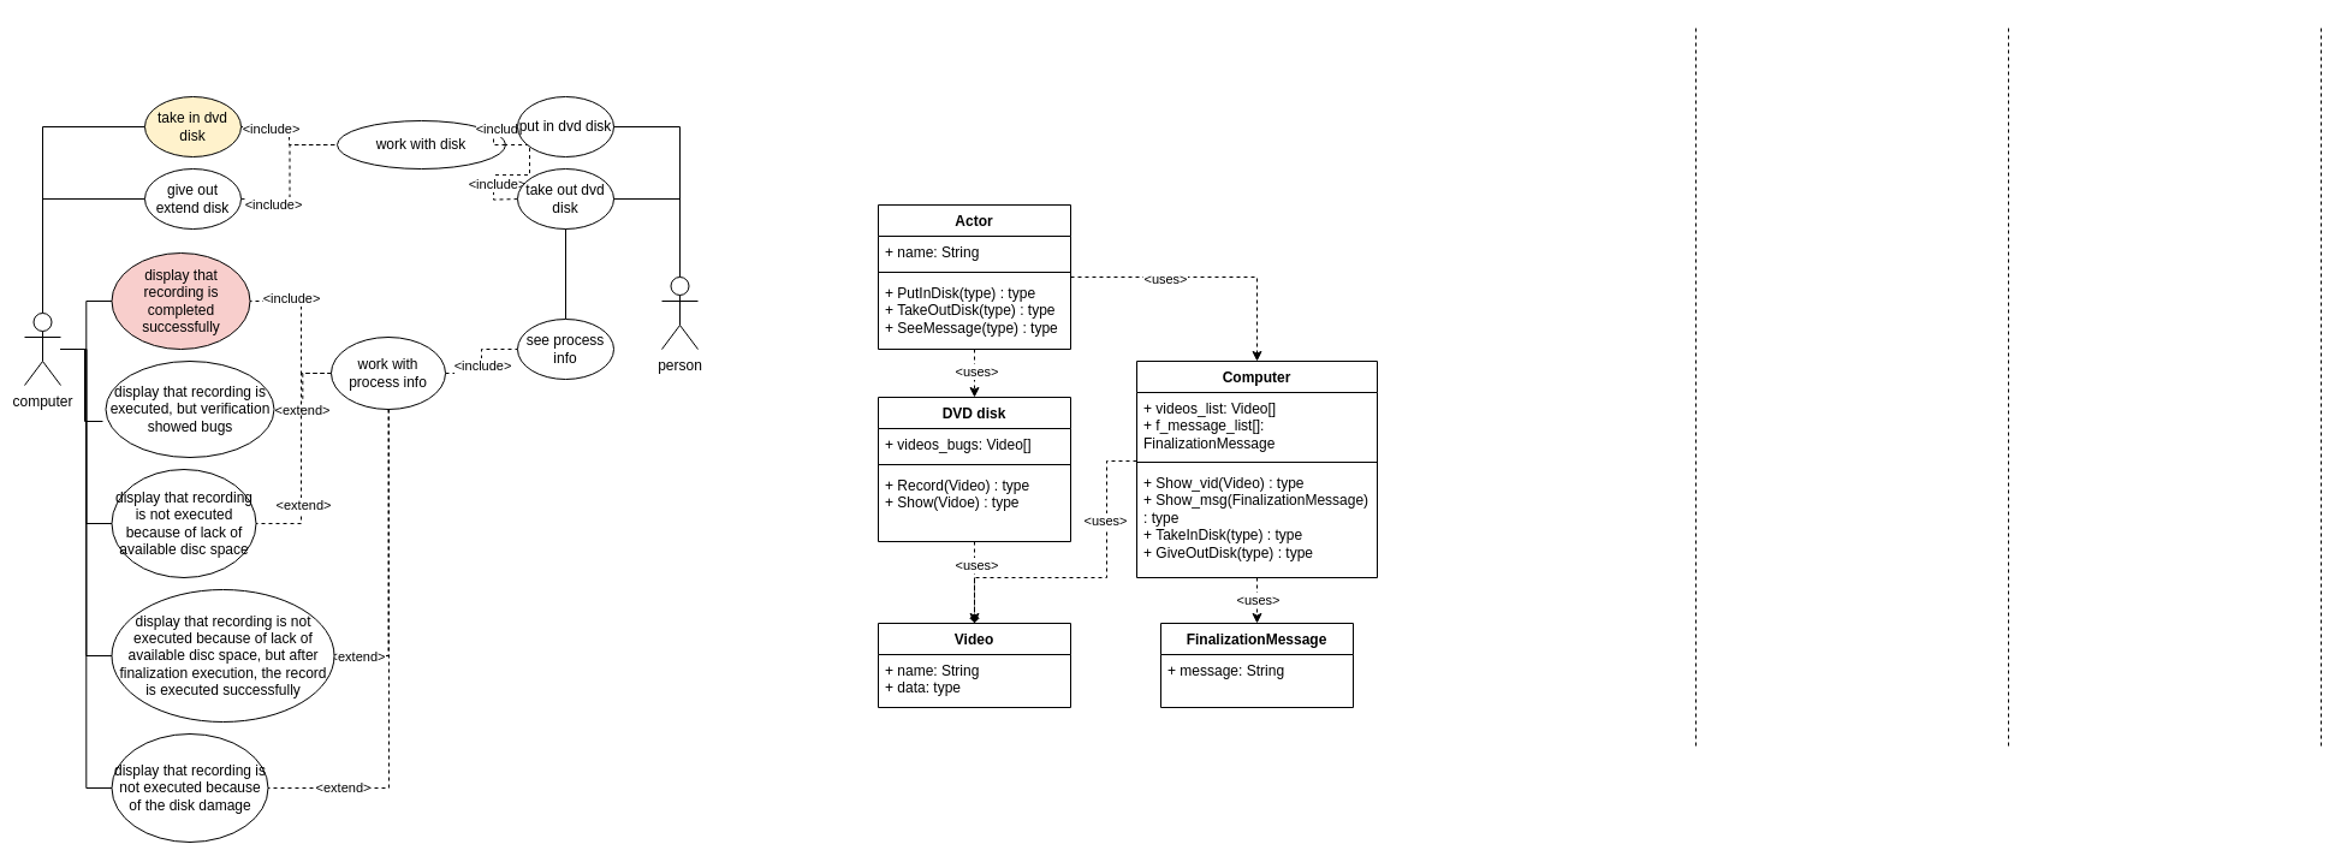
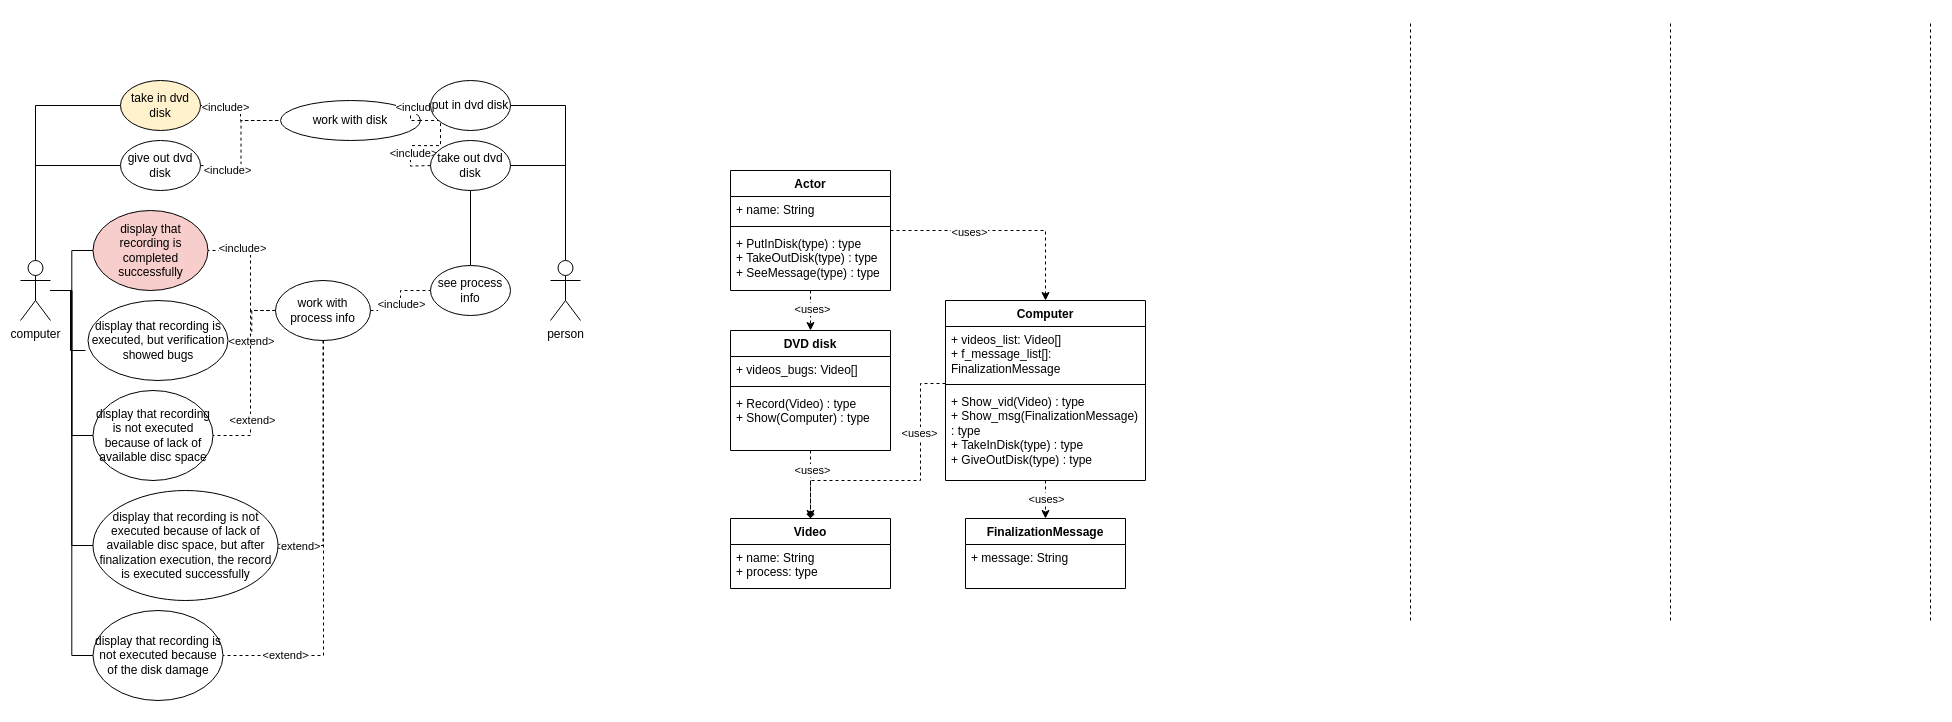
  <mxCell id="0" />
  <mxCell id="1" parent="0" />
  <mxCell id="2" style="edgeStyle=orthogonalEdgeStyle;rounded=0;orthogonalLoop=1;jettySize=auto;html=1;entryX=0;entryY=0.5;entryDx=0;entryDy=0;endArrow=none;endFill=0;" parent="1" source="8" target="12" edge="1"><mxGeometry relative="1" as="geometry"><Array as="points"><mxPoint x="35" y="105" /></Array></mxGeometry></mxCell>
  <mxCell id="3" style="edgeStyle=orthogonalEdgeStyle;rounded=0;orthogonalLoop=1;jettySize=auto;html=1;entryX=0;entryY=0.5;entryDx=0;entryDy=0;endArrow=none;endFill=0;" parent="1" source="8" target="15" edge="1"><mxGeometry relative="1" as="geometry"><Array as="points"><mxPoint x="35" y="165" /></Array></mxGeometry></mxCell>
  <mxCell id="4" style="edgeStyle=orthogonalEdgeStyle;rounded=0;orthogonalLoop=1;jettySize=auto;html=1;entryX=0;entryY=0.5;entryDx=0;entryDy=0;endArrow=none;endFill=0;" parent="1" source="8" target="39" edge="1"><mxGeometry relative="1" as="geometry" /></mxCell>
  <mxCell id="5" style="edgeStyle=orthogonalEdgeStyle;rounded=0;orthogonalLoop=1;jettySize=auto;html=1;entryX=0;entryY=0.5;entryDx=0;entryDy=0;endArrow=none;endFill=0;" parent="1" source="8" target="40" edge="1"><mxGeometry relative="1" as="geometry" /></mxCell>
  <mxCell id="6" style="edgeStyle=orthogonalEdgeStyle;rounded=0;orthogonalLoop=1;jettySize=auto;html=1;entryX=0;entryY=0.5;entryDx=0;entryDy=0;endArrow=none;endFill=0;" parent="1" source="8" target="41" edge="1"><mxGeometry relative="1" as="geometry" /></mxCell>
  <mxCell id="7" style="edgeStyle=orthogonalEdgeStyle;rounded=0;orthogonalLoop=1;jettySize=auto;html=1;entryX=0;entryY=0.5;entryDx=0;entryDy=0;endArrow=none;endFill=0;" parent="1" source="8" target="38" edge="1"><mxGeometry relative="1" as="geometry" /></mxCell>
  <mxCell id="8" value="computer" style="shape=umlActor;verticalLabelPosition=bottom;verticalAlign=top;html=1;outlineConnect=0;" parent="1" vertex="1"><mxGeometry x="20" y="260" width="30" height="60" as="geometry" /></mxCell>
  <mxCell id="9" value="work with disk" style="ellipse;whiteSpace=wrap;html=1;" parent="1" vertex="1"><mxGeometry x="280" y="100" width="140" height="40" as="geometry" /></mxCell>
  <mxCell id="10" style="edgeStyle=orthogonalEdgeStyle;rounded=0;orthogonalLoop=1;jettySize=auto;html=1;entryX=0;entryY=0.5;entryDx=0;entryDy=0;endArrow=none;endFill=0;dashed=1;" parent="1" source="12" target="9" edge="1"><mxGeometry relative="1" as="geometry" /></mxCell>
  <mxCell id="11" value="&amp;lt;include&amp;gt;" style="edgeLabel;html=1;align=center;verticalAlign=middle;resizable=0;points=[];" parent="10" vertex="1" connectable="0"><mxGeometry x="-0.486" y="-1" relative="1" as="geometry"><mxPoint as="offset" /></mxGeometry></mxCell>
  <mxCell id="12" value="take in dvd disk" style="ellipse;whiteSpace=wrap;html=1;fillColor=#fff2cc;" parent="1" vertex="1"><mxGeometry x="120" y="80" width="80" height="50" as="geometry" /></mxCell>
  <mxCell id="13" style="edgeStyle=orthogonalEdgeStyle;rounded=0;orthogonalLoop=1;jettySize=auto;html=1;entryX=0;entryY=0.5;entryDx=0;entryDy=0;endArrow=none;endFill=0;dashed=1;" parent="1" target="9" edge="1"><mxGeometry relative="1" as="geometry"><mxPoint x="200" y="165.059" as="sourcePoint" /></mxGeometry></mxCell>
  <mxCell id="14" value="&amp;lt;include&amp;gt;" style="edgeLabel;html=1;align=center;verticalAlign=middle;resizable=0;points=[];" parent="13" vertex="1" connectable="0"><mxGeometry x="-0.565" y="-4" relative="1" as="geometry"><mxPoint as="offset" /></mxGeometry></mxCell>
- <mxCell id="15" value="give out extend disk" style="ellipse;whiteSpace=wrap;html=1;" parent="1" vertex="1"><mxGeometry x="120" y="140" width="80" height="50" as="geometry" /></mxCell>
+ <mxCell id="15" value="give out dvd disk" style="ellipse;whiteSpace=wrap;html=1;" parent="1" vertex="1"><mxGeometry x="120" y="140" width="80" height="50" as="geometry" /></mxCell>
  <mxCell id="16" style="edgeStyle=orthogonalEdgeStyle;rounded=0;orthogonalLoop=1;jettySize=auto;html=1;entryX=1;entryY=0.5;entryDx=0;entryDy=0;endArrow=none;endFill=0;dashed=1;" parent="1" target="9" edge="1"><mxGeometry relative="1" as="geometry"><mxPoint x="430" y="165.059" as="sourcePoint" /></mxGeometry></mxCell>
  <mxCell id="17" value="&amp;lt;include&amp;gt;" style="edgeLabel;html=1;align=center;verticalAlign=middle;resizable=0;points=[];" parent="16" vertex="1" connectable="0"><mxGeometry x="-0.432" y="-2" relative="1" as="geometry"><mxPoint as="offset" /></mxGeometry></mxCell>
  <mxCell id="18" value="take out dvd disk" style="ellipse;whiteSpace=wrap;html=1;" parent="1" vertex="1"><mxGeometry x="430" y="140" width="80" height="50" as="geometry" /></mxCell>
  <mxCell id="19" style="edgeStyle=orthogonalEdgeStyle;rounded=0;orthogonalLoop=1;jettySize=auto;html=1;entryX=1;entryY=0.5;entryDx=0;entryDy=0;endArrow=none;endFill=0;dashed=1;" parent="1" source="21" target="9" edge="1"><mxGeometry relative="1" as="geometry" /></mxCell>
  <mxCell id="20" value="&amp;lt;include&amp;gt;" style="edgeLabel;html=1;align=center;verticalAlign=middle;resizable=0;points=[];" parent="19" vertex="1" connectable="0"><mxGeometry x="-0.459" y="1" relative="1" as="geometry"><mxPoint as="offset" /></mxGeometry></mxCell>
  <mxCell id="21" value="put in dvd disk" style="ellipse;whiteSpace=wrap;html=1;" parent="1" vertex="1"><mxGeometry x="430" y="80" width="80" height="50" as="geometry" /></mxCell>
  <mxCell id="22" style="edgeStyle=orthogonalEdgeStyle;rounded=0;orthogonalLoop=1;jettySize=auto;html=1;entryX=1;entryY=0.5;entryDx=0;entryDy=0;endArrow=none;endFill=0;" parent="1" source="24" target="21" edge="1"><mxGeometry relative="1" as="geometry"><Array as="points"><mxPoint x="565" y="105" /></Array></mxGeometry></mxCell>
  <mxCell id="23" style="edgeStyle=orthogonalEdgeStyle;rounded=0;orthogonalLoop=1;jettySize=auto;html=1;entryX=1;entryY=0.5;entryDx=0;entryDy=0;endArrow=none;endFill=0;" parent="1" source="24" target="18" edge="1"><mxGeometry relative="1" as="geometry"><Array as="points"><mxPoint x="565" y="165" /></Array></mxGeometry></mxCell>
- <mxCell id="24" value="person" style="shape=umlActor;verticalLabelPosition=bottom;verticalAlign=top;html=1;outlineConnect=0;" parent="1" vertex="1"><mxGeometry x="550" y="230" width="30" height="60" as="geometry" /></mxCell>
+ <mxCell id="24" value="person" style="shape=umlActor;verticalLabelPosition=bottom;verticalAlign=top;html=1;outlineConnect=0;" parent="1" vertex="1"><mxGeometry x="550" y="260" width="30" height="60" as="geometry" /></mxCell>
  <mxCell id="25" style="edgeStyle=orthogonalEdgeStyle;rounded=0;orthogonalLoop=1;jettySize=auto;html=1;entryX=0;entryY=0.5;entryDx=0;entryDy=0;endArrow=none;endFill=0;dashed=1;" parent="1" source="37" target="44" edge="1"><mxGeometry relative="1" as="geometry" /></mxCell>
  <mxCell id="26" value="&amp;lt;include&amp;gt;" style="edgeLabel;html=1;align=center;verticalAlign=middle;resizable=0;points=[];" parent="25" vertex="1" connectable="0"><mxGeometry x="-0.085" relative="1" as="geometry"><mxPoint as="offset" /></mxGeometry></mxCell>
  <mxCell id="27" style="edgeStyle=orthogonalEdgeStyle;rounded=0;orthogonalLoop=1;jettySize=auto;html=1;entryX=1;entryY=0.5;entryDx=0;entryDy=0;endArrow=none;endFill=0;dashed=1;" parent="1" source="37" target="38" edge="1"><mxGeometry relative="1" as="geometry"><Array as="points"><mxPoint x="250" y="310" /><mxPoint x="250" y="250" /></Array></mxGeometry></mxCell>
  <mxCell id="28" value="&amp;lt;include&amp;gt;" style="edgeLabel;html=1;align=center;verticalAlign=middle;resizable=0;points=[];" parent="27" vertex="1" connectable="0"><mxGeometry x="0.486" y="-3" relative="1" as="geometry"><mxPoint x="1" as="offset" /></mxGeometry></mxCell>
  <mxCell id="29" style="edgeStyle=orthogonalEdgeStyle;rounded=0;orthogonalLoop=1;jettySize=auto;html=1;entryX=1;entryY=0.5;entryDx=0;entryDy=0;endArrow=none;endFill=0;dashed=1;" parent="1" source="37" target="42" edge="1"><mxGeometry relative="1" as="geometry" /></mxCell>
  <mxCell id="30" value="&amp;lt;extend&amp;gt;" style="edgeLabel;html=1;align=center;verticalAlign=middle;resizable=0;points=[];" parent="29" vertex="1" connectable="0"><mxGeometry x="0.611" y="5" relative="1" as="geometry"><mxPoint x="7" y="-5" as="offset" /></mxGeometry></mxCell>
  <mxCell id="31" style="edgeStyle=orthogonalEdgeStyle;rounded=0;orthogonalLoop=1;jettySize=auto;html=1;entryX=1;entryY=0.5;entryDx=0;entryDy=0;endArrow=none;endFill=0;dashed=1;" parent="1" source="37" target="39" edge="1"><mxGeometry relative="1" as="geometry"><Array as="points"><mxPoint x="250" y="310" /><mxPoint x="250" y="435" /></Array></mxGeometry></mxCell>
  <mxCell id="32" value="&amp;lt;extend&amp;gt;" style="edgeLabel;html=1;align=center;verticalAlign=middle;resizable=0;points=[];" parent="31" vertex="1" connectable="0"><mxGeometry x="0.426" y="1" relative="1" as="geometry"><mxPoint as="offset" /></mxGeometry></mxCell>
  <mxCell id="33" style="edgeStyle=orthogonalEdgeStyle;rounded=0;orthogonalLoop=1;jettySize=auto;html=1;entryX=1;entryY=0.5;entryDx=0;entryDy=0;endArrow=none;endFill=0;dashed=1;" parent="1" source="37" target="40" edge="1"><mxGeometry relative="1" as="geometry" /></mxCell>
  <mxCell id="34" value="&amp;lt;extend&amp;gt;" style="edgeLabel;html=1;align=center;verticalAlign=middle;resizable=0;points=[];" parent="33" vertex="1" connectable="0"><mxGeometry x="0.846" relative="1" as="geometry"><mxPoint as="offset" /></mxGeometry></mxCell>
  <mxCell id="35" style="edgeStyle=orthogonalEdgeStyle;rounded=0;orthogonalLoop=1;jettySize=auto;html=1;entryX=1;entryY=0.5;entryDx=0;entryDy=0;endArrow=none;endFill=0;dashed=1;" parent="1" target="41" edge="1"><mxGeometry relative="1" as="geometry"><mxPoint x="323" y="340" as="sourcePoint" /><Array as="points"><mxPoint x="323" y="655" /></Array></mxGeometry></mxCell>
  <mxCell id="36" value="&amp;lt;extend&amp;gt;" style="edgeLabel;html=1;align=center;verticalAlign=middle;resizable=0;points=[];" parent="35" vertex="1" connectable="0"><mxGeometry x="0.705" y="-1" relative="1" as="geometry"><mxPoint as="offset" /></mxGeometry></mxCell>
  <mxCell id="37" value="work with process info" style="ellipse;whiteSpace=wrap;html=1;" parent="1" vertex="1"><mxGeometry x="275" y="280" width="95" height="60" as="geometry" /></mxCell>
  <mxCell id="38" value="display that recording is completed successfully" style="ellipse;whiteSpace=wrap;html=1;fillColor=#f8cecc;" parent="1" vertex="1"><mxGeometry x="92.5" y="210" width="115" height="80" as="geometry" /></mxCell>
  <mxCell id="39" value="display that recording is not executed because of lack of available disc space" style="ellipse;whiteSpace=wrap;html=1;" parent="1" vertex="1"><mxGeometry x="92.5" y="390" width="120" height="90" as="geometry" /></mxCell>
  <mxCell id="40" value="display that recording is not executed because of lack of available disc space, but after finalization execution, the record is executed successfully" style="ellipse;whiteSpace=wrap;html=1;" parent="1" vertex="1"><mxGeometry x="92.5" y="490" width="185" height="110" as="geometry" /></mxCell>
  <mxCell id="41" value="display that recording is not executed because of the disk damage" style="ellipse;whiteSpace=wrap;html=1;" parent="1" vertex="1"><mxGeometry x="92.5" y="610" width="130" height="90" as="geometry" /></mxCell>
  <mxCell id="42" value="display that recording is executed, but verification showed bugs" style="ellipse;whiteSpace=wrap;html=1;" parent="1" vertex="1"><mxGeometry x="87.5" y="300" width="140" height="80" as="geometry" /></mxCell>
  <mxCell id="43" style="edgeStyle=orthogonalEdgeStyle;rounded=0;orthogonalLoop=1;jettySize=auto;html=1;endArrow=none;endFill=0;" parent="1" source="44" target="18" edge="1"><mxGeometry relative="1" as="geometry" /></mxCell>
  <mxCell id="44" value="see process info" style="ellipse;whiteSpace=wrap;html=1;" parent="1" vertex="1"><mxGeometry x="430" y="265" width="80" height="50" as="geometry" /></mxCell>
  <mxCell id="45" style="edgeStyle=orthogonalEdgeStyle;rounded=0;orthogonalLoop=1;jettySize=auto;html=1;entryX=-0.018;entryY=0.625;entryDx=0;entryDy=0;entryPerimeter=0;endArrow=none;endFill=0;" parent="1" source="8" target="42" edge="1"><mxGeometry relative="1" as="geometry"><Array as="points"><mxPoint x="70" y="290" /><mxPoint x="70" y="350" /></Array></mxGeometry></mxCell>
  <mxCell id="46" style="edgeStyle=orthogonalEdgeStyle;rounded=0;orthogonalLoop=1;jettySize=auto;html=1;entryX=0.5;entryY=0;entryDx=0;entryDy=0;dashed=1;endArrow=diamond;" parent="1" source="48" target="52" edge="1"><mxGeometry relative="1" as="geometry" /></mxCell>
  <mxCell id="47" value="&amp;lt;uses&amp;gt;" style="edgeLabel;html=1;align=center;verticalAlign=middle;resizable=0;points=[];" parent="46" vertex="1" connectable="0"><mxGeometry x="-0.082" y="1" relative="1" as="geometry"><mxPoint y="-12" as="offset" /></mxGeometry></mxCell>
  <mxCell id="48" value="DVD disk" style="swimlane;fontStyle=1;align=center;verticalAlign=top;childLayout=stackLayout;horizontal=1;startSize=26;horizontalStack=0;resizeParent=1;resizeParentMax=0;resizeLast=0;collapsible=1;marginBottom=0;whiteSpace=wrap;html=1;" parent="1" vertex="1"><mxGeometry x="730" y="330" width="160" height="120" as="geometry" /></mxCell>
  <mxCell id="49" value="+ videos_bugs: Video[]" style="text;strokeColor=none;fillColor=none;align=left;verticalAlign=top;spacingLeft=4;spacingRight=4;overflow=hidden;rotatable=0;points=[[0,0.5],[1,0.5]];portConstraint=eastwest;whiteSpace=wrap;html=1;" parent="48" vertex="1"><mxGeometry y="26" width="160" height="26" as="geometry" /></mxCell>
  <mxCell id="50" value="" style="line;strokeWidth=1;fillColor=none;align=left;verticalAlign=middle;spacingTop=-1;spacingLeft=3;spacingRight=3;rotatable=0;labelPosition=right;points=[];portConstraint=eastwest;strokeColor=inherit;" parent="48" vertex="1"><mxGeometry y="52" width="160" height="8" as="geometry" /></mxCell>
- <mxCell id="51" value="+ Record(Video) : type&lt;br&gt;+ Show(Vidoe) : type" style="text;strokeColor=none;fillColor=none;align=left;verticalAlign=top;spacingLeft=4;spacingRight=4;overflow=hidden;rotatable=0;points=[[0,0.5],[1,0.5]];portConstraint=eastwest;whiteSpace=wrap;html=1;" parent="48" vertex="1"><mxGeometry y="60" width="160" height="60" as="geometry" /></mxCell>
+ <mxCell id="51" value="+ Record(Video) : type&lt;br&gt;+ Show(Computer) : type" style="text;strokeColor=none;fillColor=none;align=left;verticalAlign=top;spacingLeft=4;spacingRight=4;overflow=hidden;rotatable=0;points=[[0,0.5],[1,0.5]];portConstraint=eastwest;whiteSpace=wrap;html=1;" parent="48" vertex="1"><mxGeometry y="60" width="160" height="60" as="geometry" /></mxCell>
  <mxCell id="52" value="Video" style="swimlane;fontStyle=1;align=center;verticalAlign=top;childLayout=stackLayout;horizontal=1;startSize=26;horizontalStack=0;resizeParent=1;resizeParentMax=0;resizeLast=0;collapsible=1;marginBottom=0;whiteSpace=wrap;html=1;" parent="1" vertex="1"><mxGeometry x="730" y="518" width="160" height="70" as="geometry" /></mxCell>
- <mxCell id="53" value="+ name: String&lt;br&gt;+ data: type" style="text;strokeColor=none;fillColor=none;align=left;verticalAlign=top;spacingLeft=4;spacingRight=4;overflow=hidden;rotatable=0;points=[[0,0.5],[1,0.5]];portConstraint=eastwest;whiteSpace=wrap;html=1;" parent="52" vertex="1"><mxGeometry y="26" width="160" height="44" as="geometry" /></mxCell>
+ <mxCell id="53" value="+ name: String&lt;br&gt;+ process: type" style="text;strokeColor=none;fillColor=none;align=left;verticalAlign=top;spacingLeft=4;spacingRight=4;overflow=hidden;rotatable=0;points=[[0,0.5],[1,0.5]];portConstraint=eastwest;whiteSpace=wrap;html=1;" parent="52" vertex="1"><mxGeometry y="26" width="160" height="44" as="geometry" /></mxCell>
  <mxCell id="54" style="edgeStyle=orthogonalEdgeStyle;rounded=0;orthogonalLoop=1;jettySize=auto;html=1;entryX=0.5;entryY=0;entryDx=0;entryDy=0;dashed=1;" parent="1" source="58" target="62" edge="1"><mxGeometry relative="1" as="geometry" /></mxCell>
  <mxCell id="55" value="&amp;lt;uses&amp;gt;" style="edgeLabel;html=1;align=center;verticalAlign=middle;resizable=0;points=[];" parent="54" vertex="1" connectable="0"><mxGeometry x="-0.145" relative="1" as="geometry"><mxPoint as="offset" /></mxGeometry></mxCell>
  <mxCell id="56" style="edgeStyle=orthogonalEdgeStyle;rounded=0;orthogonalLoop=1;jettySize=auto;html=1;entryX=0.5;entryY=0;entryDx=0;entryDy=0;exitX=0;exitY=0.5;exitDx=0;exitDy=0;dashed=1;" parent="1" source="59" target="52" edge="1"><mxGeometry relative="1" as="geometry"><Array as="points"><mxPoint x="920" y="383" /><mxPoint x="920" y="480" /><mxPoint x="810" y="480" /></Array></mxGeometry></mxCell>
  <mxCell id="57" value="&amp;lt;uses&amp;gt;" style="edgeLabel;html=1;align=center;verticalAlign=middle;resizable=0;points=[];" parent="56" vertex="1" connectable="0"><mxGeometry x="-0.304" y="-2" relative="1" as="geometry"><mxPoint as="offset" /></mxGeometry></mxCell>
  <mxCell id="58" value="Computer" style="swimlane;fontStyle=1;align=center;verticalAlign=top;childLayout=stackLayout;horizontal=1;startSize=26;horizontalStack=0;resizeParent=1;resizeParentMax=0;resizeLast=0;collapsible=1;marginBottom=0;whiteSpace=wrap;html=1;" parent="1" vertex="1"><mxGeometry x="945" y="300" width="200" height="180" as="geometry" /></mxCell>
  <mxCell id="59" value="+ videos_list: Video[]&lt;br&gt;+ f_message_list[]:&amp;nbsp;&lt;br&gt;FinalizationMessage" style="text;strokeColor=none;fillColor=none;align=left;verticalAlign=top;spacingLeft=4;spacingRight=4;overflow=hidden;rotatable=0;points=[[0,0.5],[1,0.5]];portConstraint=eastwest;whiteSpace=wrap;html=1;" parent="58" vertex="1"><mxGeometry y="26" width="200" height="54" as="geometry" /></mxCell>
  <mxCell id="60" value="" style="line;strokeWidth=1;fillColor=none;align=left;verticalAlign=middle;spacingTop=-1;spacingLeft=3;spacingRight=3;rotatable=0;labelPosition=right;points=[];portConstraint=eastwest;strokeColor=inherit;" parent="58" vertex="1"><mxGeometry y="80" width="200" height="8" as="geometry" /></mxCell>
  <mxCell id="61" value="+ Show_vid(Video) : type&lt;br&gt;+ Show_msg(FinalizationMessage) : type&lt;br&gt;+ TakeInDisk(type) : type&lt;br&gt;+ GiveOutDisk(type) : type" style="text;strokeColor=none;fillColor=none;align=left;verticalAlign=top;spacingLeft=4;spacingRight=4;overflow=hidden;rotatable=0;points=[[0,0.5],[1,0.5]];portConstraint=eastwest;whiteSpace=wrap;html=1;" parent="58" vertex="1"><mxGeometry y="88" width="200" height="92" as="geometry" /></mxCell>
  <mxCell id="62" value="FinalizationMessage" style="swimlane;fontStyle=1;align=center;verticalAlign=top;childLayout=stackLayout;horizontal=1;startSize=26;horizontalStack=0;resizeParent=1;resizeParentMax=0;resizeLast=0;collapsible=1;marginBottom=0;whiteSpace=wrap;html=1;" parent="1" vertex="1"><mxGeometry x="965" y="518" width="160" height="70" as="geometry" /></mxCell>
  <mxCell id="63" value="+ message: String" style="text;strokeColor=none;fillColor=none;align=left;verticalAlign=top;spacingLeft=4;spacingRight=4;overflow=hidden;rotatable=0;points=[[0,0.5],[1,0.5]];portConstraint=eastwest;whiteSpace=wrap;html=1;" parent="62" vertex="1"><mxGeometry y="26" width="160" height="44" as="geometry" /></mxCell>
  <mxCell id="64" style="edgeStyle=orthogonalEdgeStyle;rounded=0;orthogonalLoop=1;jettySize=auto;html=1;entryX=0.5;entryY=0;entryDx=0;entryDy=0;dashed=1;" parent="1" source="68" target="48" edge="1"><mxGeometry relative="1" as="geometry" /></mxCell>
  <mxCell id="65" value="&amp;lt;uses&amp;gt;" style="edgeLabel;html=1;align=center;verticalAlign=middle;resizable=0;points=[];" parent="64" vertex="1" connectable="0"><mxGeometry x="-0.076" y="1" relative="1" as="geometry"><mxPoint as="offset" /></mxGeometry></mxCell>
  <mxCell id="66" style="edgeStyle=orthogonalEdgeStyle;rounded=0;orthogonalLoop=1;jettySize=auto;html=1;entryX=0.5;entryY=0;entryDx=0;entryDy=0;dashed=1;" parent="1" source="68" target="58" edge="1"><mxGeometry relative="1" as="geometry" /></mxCell>
  <mxCell id="67" value="&amp;lt;uses&amp;gt;" style="edgeLabel;html=1;align=center;verticalAlign=middle;resizable=0;points=[];" parent="66" vertex="1" connectable="0"><mxGeometry x="-0.309" y="-1" relative="1" as="geometry"><mxPoint as="offset" /></mxGeometry></mxCell>
  <mxCell id="68" value="Actor" style="swimlane;fontStyle=1;align=center;verticalAlign=top;childLayout=stackLayout;horizontal=1;startSize=26;horizontalStack=0;resizeParent=1;resizeParentMax=0;resizeLast=0;collapsible=1;marginBottom=0;whiteSpace=wrap;html=1;" parent="1" vertex="1"><mxGeometry x="730" y="170" width="160" height="120" as="geometry" /></mxCell>
  <mxCell id="69" value="+ name: String" style="text;strokeColor=none;fillColor=none;align=left;verticalAlign=top;spacingLeft=4;spacingRight=4;overflow=hidden;rotatable=0;points=[[0,0.5],[1,0.5]];portConstraint=eastwest;whiteSpace=wrap;html=1;" parent="68" vertex="1"><mxGeometry y="26" width="160" height="26" as="geometry" /></mxCell>
  <mxCell id="70" value="" style="line;strokeWidth=1;fillColor=none;align=left;verticalAlign=middle;spacingTop=-1;spacingLeft=3;spacingRight=3;rotatable=0;labelPosition=right;points=[];portConstraint=eastwest;strokeColor=inherit;" parent="68" vertex="1"><mxGeometry y="52" width="160" height="8" as="geometry" /></mxCell>
  <mxCell id="71" value="+ PutInDisk(type) : type&lt;br&gt;+ TakeOutDisk(type) : type&lt;br&gt;+ SeeMessage(type) : type" style="text;strokeColor=none;fillColor=none;align=left;verticalAlign=top;spacingLeft=4;spacingRight=4;overflow=hidden;rotatable=0;points=[[0,0.5],[1,0.5]];portConstraint=eastwest;whiteSpace=wrap;html=1;" parent="68" vertex="1"><mxGeometry y="60" width="160" height="60" as="geometry" /></mxCell>
  <mxCell id="72" value="" style="endArrow=none;html=1;rounded=0;dashed=1;" parent="1" edge="1"><mxGeometry width="50" height="50" relative="1" as="geometry"><mxPoint x="1410" y="620" as="sourcePoint" /><mxPoint x="1410" y="20" as="targetPoint" /></mxGeometry></mxCell>
  <mxCell id="73" value="" style="endArrow=none;html=1;rounded=0;dashed=1;" parent="1" edge="1"><mxGeometry width="50" height="50" relative="1" as="geometry"><mxPoint x="1670" y="620" as="sourcePoint" /><mxPoint x="1670" y="20" as="targetPoint" /></mxGeometry></mxCell>
  <mxCell id="74" value="" style="endArrow=none;html=1;rounded=0;dashed=1;" parent="1" edge="1"><mxGeometry width="50" height="50" relative="1" as="geometry"><mxPoint x="1930" y="620" as="sourcePoint" /><mxPoint x="1930" y="20" as="targetPoint" /></mxGeometry></mxCell>
